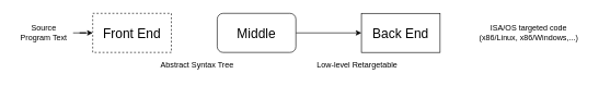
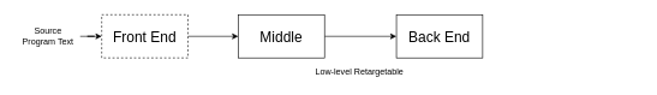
  <mxCell id="0" />
  <mxCell id="1" parent="0" />
+ <mxCell id="2" style="edgeStyle=orthogonalEdgeStyle;rounded=0;orthogonalLoop=1;jettySize=auto;html=1;entryX=0;entryY=0.5;entryDx=0;entryDy=0;" edge="1" parent="1" source="3" target="5"><mxGeometry relative="1" as="geometry" /></mxCell>
  <mxCell id="3" value="&lt;font style=&quot;font-size: 20px&quot;&gt;Front End&lt;/font&gt;" style="rounded=0;whiteSpace=wrap;html=1;dashed=1;" vertex="1" parent="1"><mxGeometry x="140" y="20" width="120" height="60" as="geometry" /></mxCell>
  <mxCell id="4" style="edgeStyle=orthogonalEdgeStyle;rounded=0;orthogonalLoop=1;jettySize=auto;html=1;entryX=0;entryY=0.5;entryDx=0;entryDy=0;" edge="1" parent="1" source="5" target="6"><mxGeometry relative="1" as="geometry" /></mxCell>
- <mxCell id="5" value="&lt;span style=&quot;font-size: 20px&quot;&gt;Middle&lt;/span&gt;" style="whiteSpace=wrap;html=1;rounded=1;" vertex="1" parent="1"><mxGeometry x="330" y="20" width="120" height="60" as="geometry" /></mxCell>
+ <mxCell id="5" value="&lt;span style=&quot;font-size: 20px&quot;&gt;Middle&lt;/span&gt;" style="rounded=0;whiteSpace=wrap;html=1;" vertex="1" parent="1"><mxGeometry x="330" y="20" width="120" height="60" as="geometry" /></mxCell>
  <mxCell id="6" value="&lt;font style=&quot;font-size: 20px&quot;&gt;Back End&lt;/font&gt;" style="rounded=0;whiteSpace=wrap;html=1;" vertex="1" parent="1"><mxGeometry x="550" y="20" width="120" height="60" as="geometry" /></mxCell>
  <mxCell id="7" style="edgeStyle=orthogonalEdgeStyle;rounded=0;orthogonalLoop=1;jettySize=auto;html=1;entryX=0;entryY=0.5;entryDx=0;entryDy=0;" edge="1" parent="1" source="8" target="3"><mxGeometry relative="1" as="geometry" /></mxCell>
  <mxCell id="8" value="Source&lt;br&gt;Program Text" style="text;html=1;align=center;verticalAlign=middle;resizable=0;points=[];autosize=1;" vertex="1" parent="1"><mxGeometry x="20" y="35" width="90" height="30" as="geometry" /></mxCell>
- <mxCell id="9" value="ISA/OS targeted code&lt;br&gt;(x86/Linux, x86/Windows,...)" style="text;html=1;align=center;verticalAlign=middle;resizable=0;points=[];autosize=1;" vertex="1" parent="1"><mxGeometry x="720" y="35" width="170" height="30" as="geometry" /></mxCell>
- <mxCell id="10" value="Abstract Syntax Tree" style="text;html=1;align=center;verticalAlign=middle;resizable=0;points=[];autosize=1;" vertex="1" parent="1"><mxGeometry x="234" y="90" width="130" height="20" as="geometry" /></mxCell>
- <mxCell id="11" value="Low-level Retargetable&amp;nbsp;" style="text;html=1;align=center;verticalAlign=middle;resizable=0;points=[];autosize=1;" vertex="1" parent="1"><mxGeometry x="475" y="90" width="140" height="20" as="geometry" /></mxCell>
+ <mxCell id="11" value="Low-level Retargetable&amp;nbsp;" style="text;html=1;align=center;verticalAlign=middle;resizable=0;points=[];autosize=1;" vertex="1" parent="1"><mxGeometry x="430" y="90" width="140" height="20" as="geometry" /></mxCell>
